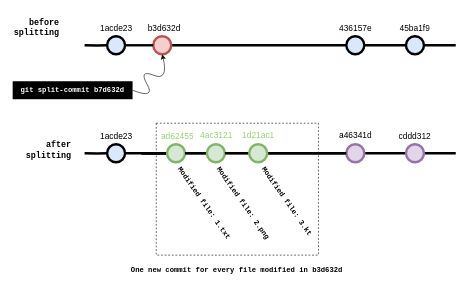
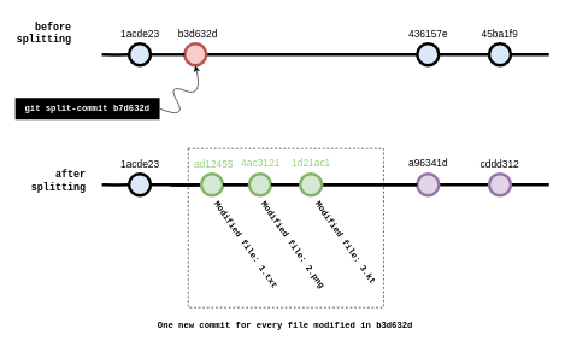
  <mxCell id="0" />
  <mxCell id="1" parent="0" />
  <mxCell id="2" value="" style="edgeStyle=orthogonalEdgeStyle;rounded=0;html=1;jettySize=auto;orthogonalLoop=1;plain-blue;endArrow=none;endFill=0;strokeWidth=4;strokeColor=#000000;" parent="1" source="3" target="5" edge="1"><mxGeometry x="304.5" y="60" as="geometry" /></mxCell>
  <mxCell id="3" value="" style="verticalLabelPosition=bottom;verticalAlign=top;html=1;strokeWidth=4;shape=mxgraph.flowchart.on-page_reference;fillColor=#f8cecc;strokeColor=#b85450;" parent="1" vertex="1"><mxGeometry x="254.5" y="60" width="30" height="30" as="geometry" /></mxCell>
  <mxCell id="4" value="" style="edgeStyle=orthogonalEdgeStyle;curved=1;rounded=0;orthogonalLoop=1;jettySize=auto;html=1;endArrow=none;endFill=0;strokeWidth=4;fontFamily=Courier New;fontSize=16;" parent="1" source="5" target="7" edge="1"><mxGeometry relative="1" as="geometry" /></mxCell>
  <mxCell id="5" value="" style="verticalLabelPosition=bottom;verticalAlign=top;html=1;strokeWidth=4;shape=mxgraph.flowchart.on-page_reference;plain-blue;gradientColor=none;strokeColor=#000000;" parent="1" vertex="1"><mxGeometry x="576.5" y="60" width="30" height="30" as="geometry" /></mxCell>
  <mxCell id="6" value="" style="edgeStyle=orthogonalEdgeStyle;curved=1;rounded=0;orthogonalLoop=1;jettySize=auto;html=1;endArrow=none;endFill=0;strokeWidth=4;fontFamily=Courier New;fontSize=16;" parent="1" source="7" edge="1"><mxGeometry relative="1" as="geometry"><mxPoint x="759" y="75" as="targetPoint" /></mxGeometry></mxCell>
  <mxCell id="7" value="" style="verticalLabelPosition=bottom;verticalAlign=top;html=1;strokeWidth=4;shape=mxgraph.flowchart.on-page_reference;plain-blue;gradientColor=none;strokeColor=#000000;" parent="1" vertex="1"><mxGeometry x="676" y="60" width="30" height="30" as="geometry" /></mxCell>
  <mxCell id="8" value="" style="edgeStyle=orthogonalEdgeStyle;rounded=0;html=1;jettySize=auto;orthogonalLoop=1;strokeWidth=4;endArrow=none;endFill=0;" parent="1" source="14" target="3" edge="1"><mxGeometry x="204.5" y="60" as="geometry"><mxPoint x="140" y="75" as="sourcePoint" /></mxGeometry></mxCell>
  <mxCell id="9" value="before splitting" style="text;html=1;strokeColor=none;fillColor=none;align=right;verticalAlign=middle;whiteSpace=wrap;overflow=hidden;fontSize=14;fontStyle=1;fontFamily=Courier New;" parent="1" vertex="1"><mxGeometry x="20" y="20" width="80" height="50" as="geometry" /></mxCell>
  <mxCell id="10" value="b3d632d" style="text;html=1;strokeColor=none;fillColor=none;align=center;verticalAlign=middle;whiteSpace=wrap;overflow=hidden;fontSize=14;" parent="1" vertex="1"><mxGeometry x="238.38" y="35" width="70" height="20" as="geometry" /></mxCell>
  <mxCell id="11" value="45ba1f9" style="text;html=1;strokeColor=none;fillColor=none;align=center;verticalAlign=middle;whiteSpace=wrap;overflow=hidden;fontSize=14;" parent="1" vertex="1"><mxGeometry x="656" y="35" width="70" height="20" as="geometry" /></mxCell>
  <mxCell id="12" value="436157e" style="text;html=1;strokeColor=none;fillColor=none;align=center;verticalAlign=middle;whiteSpace=wrap;overflow=hidden;fontSize=14;" parent="1" vertex="1"><mxGeometry x="556.5" y="35" width="70" height="20" as="geometry" /></mxCell>
  <mxCell id="13" value="" style="edgeStyle=orthogonalEdgeStyle;rounded=0;html=1;jettySize=auto;orthogonalLoop=1;strokeWidth=4;endArrow=none;endFill=0;" parent="1" target="14" edge="1"><mxGeometry x="204.5" y="60" as="geometry"><mxPoint x="140" y="75" as="sourcePoint" /><mxPoint x="255" y="75" as="targetPoint" /></mxGeometry></mxCell>
  <mxCell id="14" value="" style="verticalLabelPosition=bottom;verticalAlign=top;html=1;strokeWidth=4;shape=mxgraph.flowchart.on-page_reference;plain-blue;gradientColor=none;strokeColor=#000000;" parent="1" vertex="1"><mxGeometry x="177.5" y="60" width="30" height="30" as="geometry" /></mxCell>
  <mxCell id="15" value="1acde23" style="text;html=1;strokeColor=none;fillColor=none;align=center;verticalAlign=middle;whiteSpace=wrap;overflow=hidden;fontSize=14;" parent="1" vertex="1"><mxGeometry x="157.5" y="35" width="70" height="20" as="geometry" /></mxCell>
  <mxCell id="16" value="" style="edgeStyle=orthogonalEdgeStyle;rounded=0;html=1;jettySize=auto;orthogonalLoop=1;plain-blue;endArrow=none;endFill=0;strokeWidth=4;strokeColor=#000000;" parent="1" source="37" target="19" edge="1"><mxGeometry x="304.5" y="240" as="geometry" /></mxCell>
  <mxCell id="17" style="edgeStyle=orthogonalEdgeStyle;curved=1;rounded=0;html=1;exitX=1;exitY=0.5;exitPerimeter=0;entryX=0;entryY=0.5;entryPerimeter=0;endArrow=none;endFill=0;jettySize=auto;orthogonalLoop=1;strokeWidth=4;fontSize=15;" parent="1" target="33" edge="1"><mxGeometry relative="1" as="geometry"><mxPoint x="234.5" y="255" as="sourcePoint" /></mxGeometry></mxCell>
  <mxCell id="18" value="" style="edgeStyle=orthogonalEdgeStyle;curved=1;rounded=0;orthogonalLoop=1;jettySize=auto;html=1;endArrow=none;endFill=0;strokeWidth=4;fontFamily=Courier New;fontSize=16;" parent="1" source="19" target="21" edge="1"><mxGeometry relative="1" as="geometry" /></mxCell>
  <mxCell id="19" value="" style="verticalLabelPosition=bottom;verticalAlign=top;html=1;strokeWidth=4;shape=mxgraph.flowchart.on-page_reference;strokeColor=#9673a6;fillColor=#e1d5e7;" parent="1" vertex="1"><mxGeometry x="576.5" y="240" width="30" height="30" as="geometry" /></mxCell>
  <mxCell id="20" value="" style="edgeStyle=orthogonalEdgeStyle;curved=1;rounded=0;orthogonalLoop=1;jettySize=auto;html=1;endArrow=none;endFill=0;strokeWidth=4;fontFamily=Courier New;fontSize=16;" parent="1" source="21" edge="1"><mxGeometry relative="1" as="geometry"><mxPoint x="759" y="255" as="targetPoint" /></mxGeometry></mxCell>
  <mxCell id="21" value="" style="verticalLabelPosition=bottom;verticalAlign=top;html=1;strokeWidth=4;shape=mxgraph.flowchart.on-page_reference;strokeColor=#9673a6;fillColor=#e1d5e7;" parent="1" vertex="1"><mxGeometry x="676" y="240" width="30" height="30" as="geometry" /></mxCell>
  <mxCell id="22" value="" style="edgeStyle=orthogonalEdgeStyle;rounded=0;html=1;jettySize=auto;orthogonalLoop=1;strokeWidth=4;endArrow=none;endFill=0;" parent="1" source="30" edge="1"><mxGeometry x="204.5" y="240" as="geometry"><mxPoint x="140" y="255" as="sourcePoint" /><mxPoint x="290" y="255" as="targetPoint" /></mxGeometry></mxCell>
  <mxCell id="23" value="after splitting" style="text;html=1;strokeColor=none;fillColor=none;align=right;verticalAlign=middle;whiteSpace=wrap;overflow=hidden;fontSize=14;fontStyle=1;fontFamily=Courier New;" parent="1" vertex="1"><mxGeometry x="40" y="225" width="80" height="50" as="geometry" /></mxCell>
  <mxCell id="24" style="edgeStyle=orthogonalEdgeStyle;curved=1;rounded=0;html=1;exitX=1;exitY=0.5;exitPerimeter=0;entryX=0;entryY=0.5;entryPerimeter=0;endArrow=none;endFill=0;jettySize=auto;orthogonalLoop=1;strokeWidth=4;fontSize=15;" parent="1" source="33" target="35" edge="1"><mxGeometry relative="1" as="geometry" /></mxCell>
  <mxCell id="25" style="edgeStyle=orthogonalEdgeStyle;curved=1;rounded=0;html=1;exitX=1;exitY=0.5;exitPerimeter=0;entryX=0;entryY=0.5;entryPerimeter=0;endArrow=none;endFill=0;jettySize=auto;orthogonalLoop=1;strokeWidth=4;fontSize=15;" parent="1" source="35" target="37" edge="1"><mxGeometry relative="1" as="geometry" /></mxCell>
  <mxCell id="26" style="edgeStyle=orthogonalEdgeStyle;curved=1;rounded=0;html=1;exitX=1;exitY=0.5;exitPerimeter=0;entryX=0;entryY=0.5;entryPerimeter=0;endArrow=none;endFill=0;jettySize=auto;orthogonalLoop=1;strokeWidth=4;fontSize=15;" parent="1" source="37" target="19" edge="1"><mxGeometry relative="1" as="geometry" /></mxCell>
  <mxCell id="27" value="cddd312" style="text;html=1;strokeColor=none;fillColor=none;align=center;verticalAlign=middle;whiteSpace=wrap;overflow=hidden;fontSize=14;" parent="1" vertex="1"><mxGeometry x="656" y="215" width="70" height="20" as="geometry" /></mxCell>
- <mxCell id="28" value="a46341d" style="text;html=1;strokeColor=none;fillColor=none;align=center;verticalAlign=middle;whiteSpace=wrap;overflow=hidden;fontSize=14;" parent="1" vertex="1"><mxGeometry x="556.5" y="214" width="70" height="20" as="geometry" /></mxCell>
+ <mxCell id="28" value="a96341d" style="text;html=1;strokeColor=none;fillColor=none;align=center;verticalAlign=middle;whiteSpace=wrap;overflow=hidden;fontSize=14;" parent="1" vertex="1"><mxGeometry x="556.5" y="214" width="70" height="20" as="geometry" /></mxCell>
  <mxCell id="29" value="" style="edgeStyle=orthogonalEdgeStyle;rounded=0;html=1;jettySize=auto;orthogonalLoop=1;strokeWidth=4;endArrow=none;endFill=0;" parent="1" target="30" edge="1"><mxGeometry x="204.5" y="240" as="geometry"><mxPoint x="140" y="255" as="sourcePoint" /><mxPoint x="255" y="255" as="targetPoint" /></mxGeometry></mxCell>
  <mxCell id="30" value="" style="verticalLabelPosition=bottom;verticalAlign=top;html=1;strokeWidth=4;shape=mxgraph.flowchart.on-page_reference;plain-blue;gradientColor=none;strokeColor=#000000;" parent="1" vertex="1"><mxGeometry x="177.5" y="240" width="30" height="30" as="geometry" /></mxCell>
  <mxCell id="31" value="1acde23" style="text;html=1;strokeColor=none;fillColor=none;align=center;verticalAlign=middle;whiteSpace=wrap;overflow=hidden;fontSize=14;" parent="1" vertex="1"><mxGeometry x="157.5" y="215" width="70" height="20" as="geometry" /></mxCell>
  <mxCell id="32" value="" style="edgeStyle=orthogonalEdgeStyle;rounded=0;html=1;jettySize=auto;orthogonalLoop=1;plain-blue;endArrow=none;endFill=0;strokeWidth=4;strokeColor=#000000;" parent="1" target="33" edge="1"><mxGeometry x="254.5" y="240" as="geometry"><mxPoint x="234.5" y="255" as="sourcePoint" /><mxPoint x="495" y="255" as="targetPoint" /></mxGeometry></mxCell>
  <mxCell id="33" value="" style="verticalLabelPosition=bottom;verticalAlign=top;html=1;strokeWidth=4;shape=mxgraph.flowchart.on-page_reference;strokeColor=#82b366;fillColor=#d5e8d4;" parent="1" vertex="1"><mxGeometry x="277.5" y="240" width="30" height="30" as="geometry" /></mxCell>
  <mxCell id="34" value="" style="edgeStyle=orthogonalEdgeStyle;rounded=0;html=1;jettySize=auto;orthogonalLoop=1;plain-blue;endArrow=none;endFill=0;strokeWidth=4;strokeColor=#000000;" parent="1" source="33" target="35" edge="1"><mxGeometry x="254.5" y="240" as="geometry"><mxPoint x="308" y="255" as="sourcePoint" /><mxPoint x="495" y="255" as="targetPoint" /></mxGeometry></mxCell>
  <mxCell id="35" value="" style="verticalLabelPosition=bottom;verticalAlign=top;html=1;strokeWidth=4;shape=mxgraph.flowchart.on-page_reference;strokeColor=#82b366;fillColor=#d5e8d4;" parent="1" vertex="1"><mxGeometry x="344" y="240" width="30" height="30" as="geometry" /></mxCell>
  <mxCell id="36" value="" style="edgeStyle=orthogonalEdgeStyle;rounded=0;html=1;jettySize=auto;orthogonalLoop=1;plain-blue;endArrow=none;endFill=0;strokeWidth=4;strokeColor=#000000;" parent="1" source="35" target="37" edge="1"><mxGeometry x="254.5" y="240" as="geometry"><mxPoint x="374" y="255" as="sourcePoint" /><mxPoint x="495" y="255" as="targetPoint" /></mxGeometry></mxCell>
  <mxCell id="37" value="" style="verticalLabelPosition=bottom;verticalAlign=top;html=1;strokeWidth=4;shape=mxgraph.flowchart.on-page_reference;strokeColor=#82b366;fillColor=#d5e8d4;" parent="1" vertex="1"><mxGeometry x="414.5" y="240" width="30" height="30" as="geometry" /></mxCell>
  <mxCell id="38" value="" style="curved=1;endArrow=classic;html=1;rounded=0;entryX=0.5;entryY=1;entryDx=0;entryDy=0;entryPerimeter=0;exitX=1;exitY=0.5;exitDx=0;exitDy=0;" parent="1" source="39" target="3" edge="1"><mxGeometry width="50" height="50" relative="1" as="geometry"><mxPoint x="220" y="145" as="sourcePoint" /><mxPoint x="258.38" y="115" as="targetPoint" /><Array as="points"><mxPoint x="258.38" y="165" /><mxPoint x="230" y="115" /><mxPoint x="280" y="135" /></Array></mxGeometry></mxCell>
  <mxCell id="39" value="git split-commit&amp;nbsp;b7d632d" style="text;html=1;strokeColor=none;fillColor=#000000;align=center;verticalAlign=middle;whiteSpace=wrap;rounded=0;fontFamily=Courier New;labelBackgroundColor=#000000;fontStyle=1;fontColor=#FFFFFF;labelBorderColor=none;" parent="1" vertex="1"><mxGeometry x="20" y="135" width="200" height="30" as="geometry" /></mxCell>
  <mxCell id="40" value="Modified file: 1.txt" style="text;html=1;strokeColor=none;fillColor=none;align=left;verticalAlign=middle;whiteSpace=wrap;rounded=0;rotation=55;fontFamily=Courier New;fontStyle=1" parent="1" vertex="1"><mxGeometry x="259.5" y="335" width="175.5" height="30" as="geometry" /></mxCell>
  <mxCell id="41" value="Modified file: 2.png" style="text;html=1;strokeColor=none;fillColor=none;align=left;verticalAlign=middle;whiteSpace=wrap;rounded=0;rotation=55;fontFamily=Courier New;fontStyle=1" parent="1" vertex="1"><mxGeometry x="324.5" y="335" width="175.5" height="30" as="geometry" /></mxCell>
  <mxCell id="42" value="Modified file: 3.kt" style="text;html=1;strokeColor=none;fillColor=none;align=left;verticalAlign=middle;whiteSpace=wrap;rounded=0;rotation=55;fontFamily=Courier New;fontStyle=1" parent="1" vertex="1"><mxGeometry x="399.5" y="335" width="175.5" height="30" as="geometry" /></mxCell>
- <mxCell id="43" value="ad62455" style="text;html=1;strokeColor=none;fillColor=none;align=center;verticalAlign=middle;whiteSpace=wrap;overflow=hidden;fontSize=14;fontColor=#97D077;" parent="1" vertex="1"><mxGeometry x="259.5" y="215" width="70" height="20" as="geometry" /></mxCell>
+ <mxCell id="43" value="ad12455" style="text;html=1;strokeColor=none;fillColor=none;align=center;verticalAlign=middle;whiteSpace=wrap;overflow=hidden;fontSize=14;fontColor=#97D077;" parent="1" vertex="1"><mxGeometry x="259.5" y="215" width="70" height="20" as="geometry" /></mxCell>
  <mxCell id="44" value="4ac3121" style="text;html=1;strokeColor=none;fillColor=none;align=center;verticalAlign=middle;whiteSpace=wrap;overflow=hidden;fontSize=14;fontColor=#97D077;" parent="1" vertex="1"><mxGeometry x="324.5" y="214" width="70" height="20" as="geometry" /></mxCell>
  <mxCell id="45" value="1d21ac1" style="text;html=1;strokeColor=none;fillColor=none;align=center;verticalAlign=middle;whiteSpace=wrap;overflow=hidden;fontSize=14;fontColor=#97D077;" parent="1" vertex="1"><mxGeometry x="394.5" y="214" width="70" height="20" as="geometry" /></mxCell>
  <mxCell id="46" value="" style="rounded=0;whiteSpace=wrap;html=1;fillColor=none;dashed=1;" parent="1" vertex="1"><mxGeometry x="259.5" y="205" width="270.5" height="220" as="geometry" /></mxCell>
  <mxCell id="47" value="One new commit for every file modified in b3d632d" style="text;html=1;strokeColor=none;fillColor=none;align=center;verticalAlign=middle;whiteSpace=wrap;rounded=0;fontStyle=1;fontFamily=Courier New;" parent="1" vertex="1"><mxGeometry x="216" y="435" width="356" height="30" as="geometry" /></mxCell>
